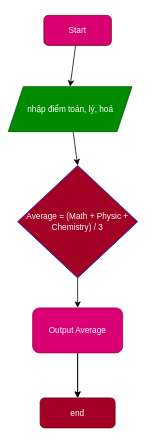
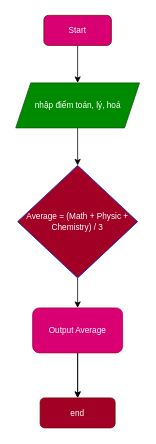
  <mxCell id="0" />
  <mxCell id="1" parent="0" />
  <mxCell id="2" style="edgeStyle=none;html=1;entryX=0.5;entryY=0;entryDx=0;entryDy=0;fontSize=11;" edge="1" parent="1" source="3" target="6"><mxGeometry relative="1" as="geometry" /></mxCell>
  <mxCell id="3" value="&lt;font style=&quot;font-size: 11px;&quot;&gt;Start&lt;/font&gt;" style="rounded=1;whiteSpace=wrap;html=1;fillColor=#d80073;fontColor=#ffffff;strokeColor=#6F0000;" vertex="1" parent="1"><mxGeometry x="58" y="20" width="90" height="40" as="geometry" /></mxCell>
  <mxCell id="4" value="end" style="rounded=1;whiteSpace=wrap;html=1;fontSize=11;fillColor=#a20025;fontColor=#ffffff;strokeColor=#6F0000;" vertex="1" parent="1"><mxGeometry x="53" y="530" width="100" height="40" as="geometry" /></mxCell>
  <mxCell id="5" style="edgeStyle=none;html=1;entryX=0.5;entryY=0;entryDx=0;entryDy=0;fontSize=11;" edge="1" parent="1" source="6" target="8"><mxGeometry relative="1" as="geometry" /></mxCell>
- <mxCell id="6" value="nhập điểm toán, lý, hoá" style="shape=parallelogram;perimeter=parallelogramPerimeter;whiteSpace=wrap;html=1;fixedSize=1;fontSize=11;fillColor=#008a00;fontColor=#ffffff;strokeColor=#005700;" vertex="1" parent="1"><mxGeometry x="10.5" y="115" width="165" height="60" as="geometry" /></mxCell>
+ <mxCell id="6" value="nhập điểm toán, lý, hoá" style="shape=parallelogram;perimeter=parallelogramPerimeter;whiteSpace=wrap;html=1;fixedSize=1;fontSize=11;fillColor=#008a00;fontColor=#ffffff;strokeColor=#005700;" vertex="1" parent="1"><mxGeometry x="20.5" y="110" width="165" height="60" as="geometry" /></mxCell>
  <mxCell id="7" style="edgeStyle=none;html=1;exitX=0.5;exitY=1;exitDx=0;exitDy=0;entryX=0.5;entryY=0;entryDx=0;entryDy=0;fontSize=11;" edge="1" parent="1" source="8" target="11"><mxGeometry relative="1" as="geometry" /></mxCell>
  <mxCell id="8" value="Average = (Math + Physic + Chemistry) / 3" style="rhombus;whiteSpace=wrap;html=1;fontSize=11;fillColor=#a20025;fontColor=#ffffff;strokeColor=#001DBC;" vertex="1" parent="1"><mxGeometry x="23" y="220" width="160" height="150" as="geometry" /></mxCell>
  <mxCell id="9" style="edgeStyle=none;html=1;fontSize=11;" edge="1" parent="1" source="11" target="4"><mxGeometry relative="1" as="geometry" /></mxCell>
  <mxCell id="10" style="edgeStyle=none;html=1;entryX=0.5;entryY=0;entryDx=0;entryDy=0;fontSize=11;" edge="1" parent="1" source="11" target="4"><mxGeometry relative="1" as="geometry" /></mxCell>
  <mxCell id="11" value="Output Average" style="rounded=1;whiteSpace=wrap;html=1;fontSize=11;fillColor=#d80073;fontColor=#ffffff;strokeColor=#A50040;" vertex="1" parent="1"><mxGeometry x="43" y="410" width="120" height="60" as="geometry" /></mxCell>
